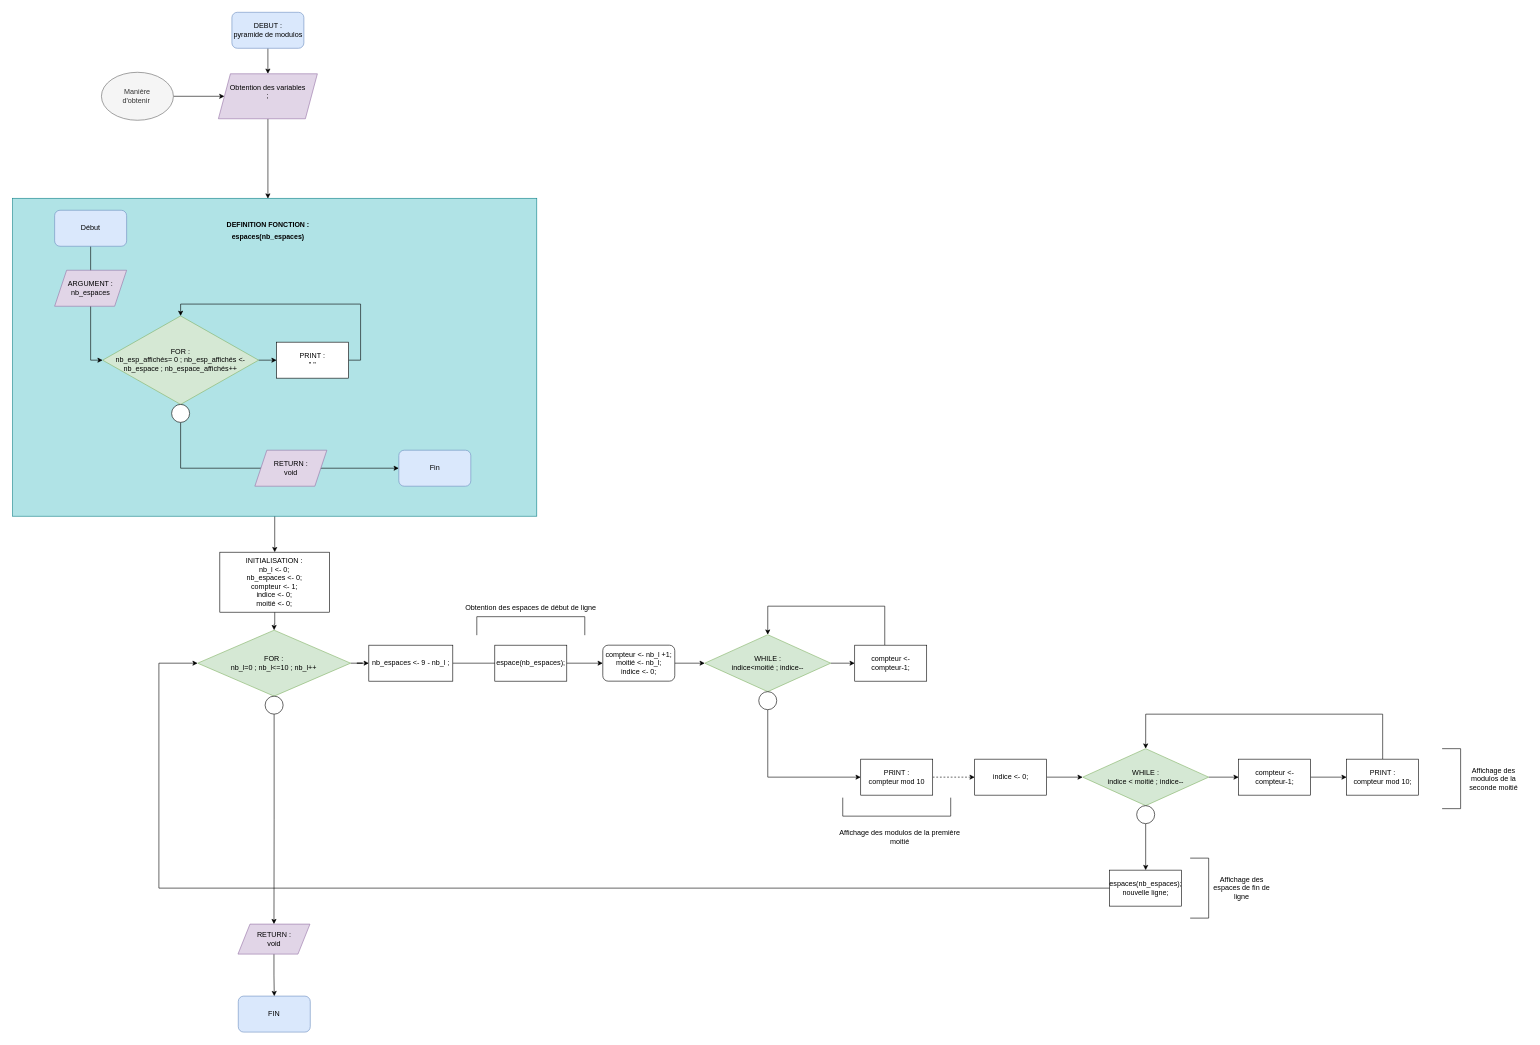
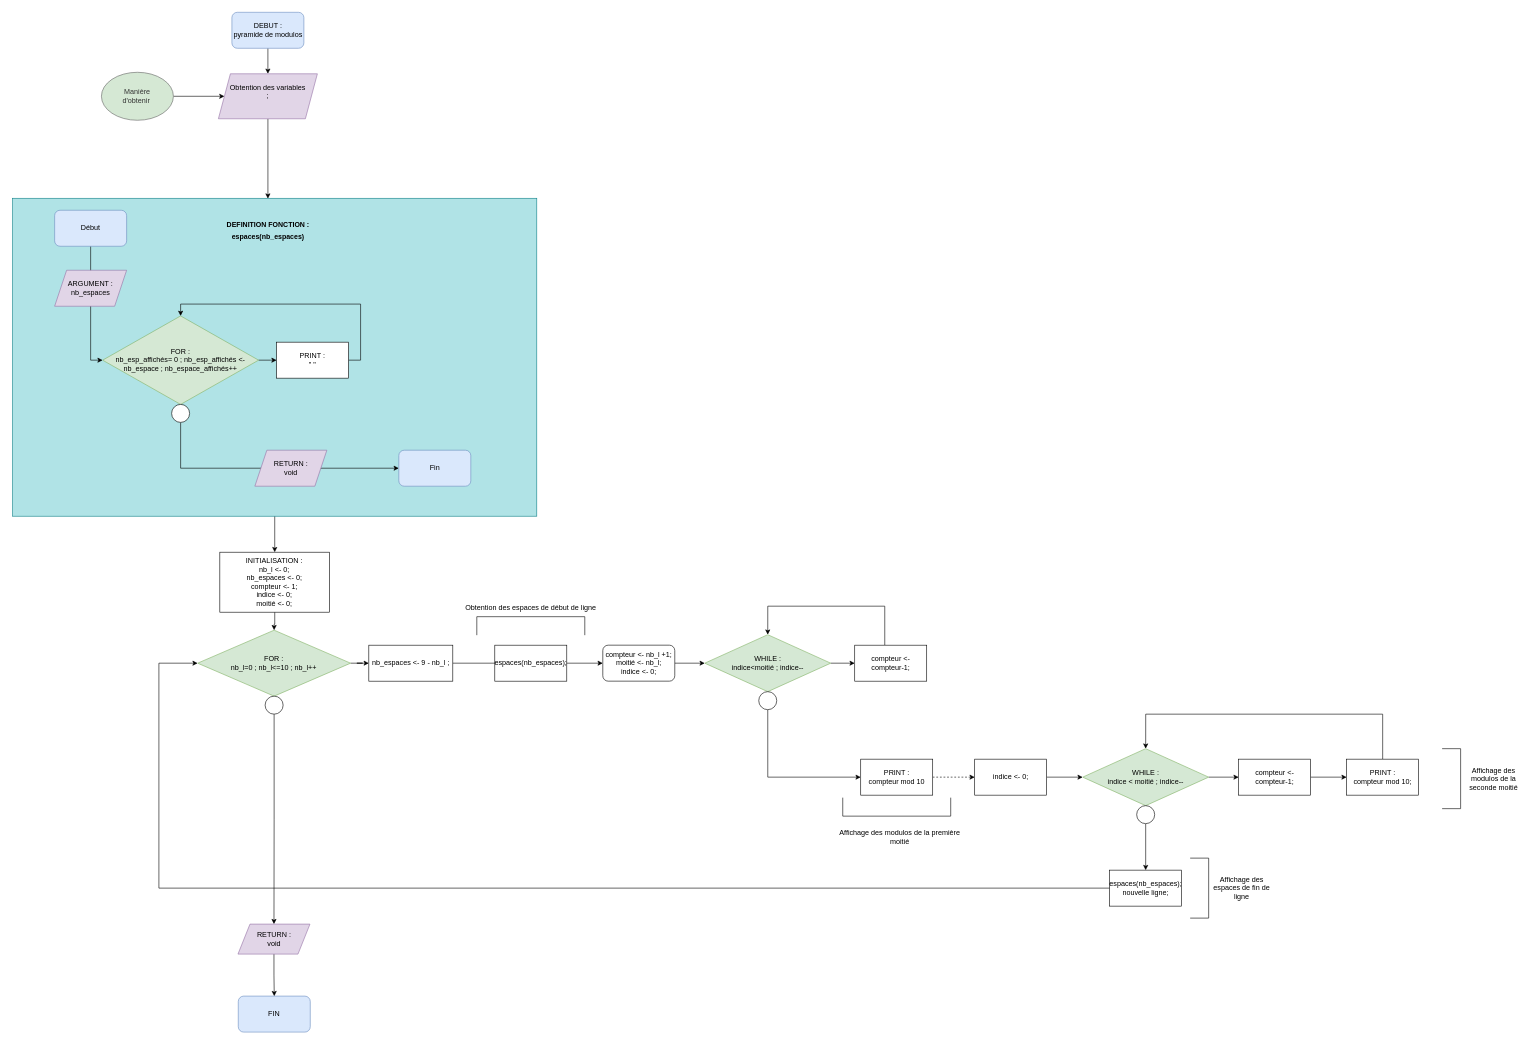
  <mxCell id="0" />
  <mxCell id="1" parent="0" />
  <mxCell id="2" style="edgeStyle=orthogonalEdgeStyle;rounded=0;orthogonalLoop=1;jettySize=auto;html=1;entryX=0.5;entryY=0;entryDx=0;entryDy=0;" edge="1" parent="1" source="3" target="7"><mxGeometry relative="1" as="geometry"><mxPoint x="448" y="130" as="targetPoint" /></mxGeometry></mxCell>
  <mxCell id="3" value="DEBUT :&lt;br&gt;pyramide de modulos" style="rounded=1;whiteSpace=wrap;html=1;fillColor=#dae8fc;strokeColor=#6c8ebf;" vertex="1" parent="1"><mxGeometry x="385.5" y="20" width="120" height="60" as="geometry" /></mxCell>
  <mxCell id="4" style="edgeStyle=orthogonalEdgeStyle;rounded=0;orthogonalLoop=1;jettySize=auto;html=1;" edge="1" parent="1" source="5" target="7"><mxGeometry relative="1" as="geometry" /></mxCell>
- <mxCell id="5" value="Manière &lt;br&gt;d'obtenir&amp;nbsp;" style="ellipse;whiteSpace=wrap;html=1;fillColor=#f5f5f5;strokeColor=#666666;fontColor=#333333;" vertex="1" parent="1"><mxGeometry x="168" y="120" width="120" height="80" as="geometry" /></mxCell>
+ <mxCell id="5" value="Manière &lt;br&gt;d'obtenir&amp;nbsp;" style="ellipse;whiteSpace=wrap;html=1;fillColor=#d5e8d4;strokeColor=#666666;fontColor=#333333;" vertex="1" parent="1"><mxGeometry x="168" y="120" width="120" height="80" as="geometry" /></mxCell>
  <mxCell id="6" style="edgeStyle=orthogonalEdgeStyle;rounded=0;orthogonalLoop=1;jettySize=auto;html=1;entryX=0.487;entryY=0.001;entryDx=0;entryDy=0;entryPerimeter=0;" edge="1" parent="1" source="7" target="16"><mxGeometry relative="1" as="geometry" /></mxCell>
  <mxCell id="7" value="&lt;span style=&quot;color: rgb(0 , 0 , 0) ; font-family: &amp;#34;helvetica&amp;#34; ; font-size: 12px ; font-style: normal ; font-weight: 400 ; letter-spacing: normal ; text-align: center ; text-indent: 0px ; text-transform: none ; word-spacing: 0px ; display: inline ; float: none&quot;&gt;Obtention des variables&lt;br&gt;;&lt;br&gt;&lt;br&gt;&lt;/span&gt;" style="shape=parallelogram;perimeter=parallelogramPerimeter;whiteSpace=wrap;html=1;fixedSize=1;fillColor=#e1d5e7;strokeColor=#9673a6;" vertex="1" parent="1"><mxGeometry x="363" y="122.5" width="165" height="75" as="geometry" /></mxCell>
  <mxCell id="8" style="edgeStyle=orthogonalEdgeStyle;rounded=0;orthogonalLoop=1;jettySize=auto;html=1;" edge="1" parent="1" source="9" target="32"><mxGeometry relative="1" as="geometry"><mxPoint x="673.75" y="1105" as="targetPoint" /></mxGeometry></mxCell>
  <mxCell id="9" value="FOR :&lt;br&gt;nb_l=0 ; nb_l&amp;lt;=10 ; nb_l++" style="rhombus;whiteSpace=wrap;html=1;fillColor=#d5e8d4;strokeColor=#82b366;" vertex="1" parent="1"><mxGeometry x="328.38" y="1050" width="255" height="110" as="geometry" /></mxCell>
  <mxCell id="10" style="edgeStyle=orthogonalEdgeStyle;rounded=0;orthogonalLoop=1;jettySize=auto;html=1;entryX=0.5;entryY=0;entryDx=0;entryDy=0;" edge="1" parent="1" source="11" target="14"><mxGeometry relative="1" as="geometry" /></mxCell>
  <mxCell id="11" value="" style="ellipse;whiteSpace=wrap;html=1;aspect=fixed;rounded=0;" vertex="1" parent="1"><mxGeometry x="440.88" y="1160" width="30" height="30" as="geometry" /></mxCell>
  <mxCell id="12" value="FIN" style="rounded=1;whiteSpace=wrap;html=1;fillColor=#dae8fc;strokeColor=#6c8ebf;" vertex="1" parent="1"><mxGeometry x="396.13" y="1660" width="120" height="60" as="geometry" /></mxCell>
  <mxCell id="13" style="edgeStyle=orthogonalEdgeStyle;rounded=0;orthogonalLoop=1;jettySize=auto;html=1;entryX=0.5;entryY=0;entryDx=0;entryDy=0;" edge="1" parent="1" source="14" target="12"><mxGeometry relative="1" as="geometry" /></mxCell>
  <mxCell id="14" value="RETURN :&lt;br&gt;void" style="shape=parallelogram;perimeter=parallelogramPerimeter;whiteSpace=wrap;html=1;fixedSize=1;rounded=0;fillColor=#e1d5e7;strokeColor=#9673a6;" vertex="1" parent="1"><mxGeometry x="395.63" y="1540" width="120" height="50" as="geometry" /></mxCell>
  <mxCell id="15" style="edgeStyle=orthogonalEdgeStyle;rounded=0;orthogonalLoop=1;jettySize=auto;html=1;" edge="1" parent="1" source="16" target="18"><mxGeometry relative="1" as="geometry" /></mxCell>
  <mxCell id="16" value="" style="rounded=0;whiteSpace=wrap;html=1;fillColor=#b0e3e6;strokeColor=#0e8088;" vertex="1" parent="1"><mxGeometry x="20" y="330" width="873.75" height="530" as="geometry" /></mxCell>
  <mxCell id="17" style="edgeStyle=orthogonalEdgeStyle;rounded=0;orthogonalLoop=1;jettySize=auto;html=1;entryX=0.5;entryY=0;entryDx=0;entryDy=0;" edge="1" parent="1" source="18" target="9"><mxGeometry relative="1" as="geometry" /></mxCell>
  <mxCell id="18" value="INITIALISATION :&lt;br&gt;nb_l &amp;lt;- 0;&lt;br&gt;nb_espaces &amp;lt;- 0;&lt;br&gt;compteur &amp;lt;- 1;&lt;br&gt;indice &amp;lt;- 0;&lt;br&gt;moitié &amp;lt;- 0;" style="rounded=0;whiteSpace=wrap;html=1;" vertex="1" parent="1"><mxGeometry x="365.38" y="920" width="183" height="100" as="geometry" /></mxCell>
  <mxCell id="19" style="edgeStyle=orthogonalEdgeStyle;rounded=0;orthogonalLoop=1;jettySize=auto;html=1;" edge="1" parent="1" source="20" target="22"><mxGeometry relative="1" as="geometry"><mxPoint x="520" y="599.88" as="targetPoint" /></mxGeometry></mxCell>
  <mxCell id="20" value="FOR :&lt;br&gt;nb_esp_affichés= 0 ; nb_esp_affichés &amp;lt;- nb_espace ; nb_espace_affichés++" style="rhombus;whiteSpace=wrap;html=1;fillColor=#d5e8d4;strokeColor=#82b366;" vertex="1" parent="1"><mxGeometry x="170" y="526.13" width="260" height="147.5" as="geometry" /></mxCell>
  <mxCell id="21" style="edgeStyle=orthogonalEdgeStyle;rounded=0;orthogonalLoop=1;jettySize=auto;html=1;exitX=1;exitY=0.5;exitDx=0;exitDy=0;entryX=0.5;entryY=0;entryDx=0;entryDy=0;" edge="1" parent="1" source="22" target="20"><mxGeometry relative="1" as="geometry"><mxPoint x="700" y="802.38" as="targetPoint" /><Array as="points"><mxPoint x="600" y="600.38" /><mxPoint x="600" y="506.38" /><mxPoint x="300" y="506.38" /></Array></mxGeometry></mxCell>
  <mxCell id="22" value="PRINT :&lt;br&gt;&quot; &quot;" style="rounded=0;whiteSpace=wrap;html=1;" vertex="1" parent="1"><mxGeometry x="460" y="569.88" width="120" height="60" as="geometry" /></mxCell>
  <mxCell id="23" style="edgeStyle=orthogonalEdgeStyle;rounded=0;orthogonalLoop=1;jettySize=auto;html=1;entryX=0;entryY=0.5;entryDx=0;entryDy=0;" edge="1" parent="1" source="24" target="28"><mxGeometry relative="1" as="geometry"><Array as="points"><mxPoint x="300" y="780" /></Array></mxGeometry></mxCell>
  <mxCell id="24" value="" style="ellipse;whiteSpace=wrap;html=1;aspect=fixed;" vertex="1" parent="1"><mxGeometry x="285" y="673.63" width="30" height="30" as="geometry" /></mxCell>
  <mxCell id="25" value="&lt;h3&gt;&lt;sub style=&quot;line-height: 11.7px&quot;&gt;DEFINITION FONCTION :&lt;br&gt;espaces(nb_espaces)&lt;/sub&gt;&lt;/h3&gt;" style="text;html=1;strokeColor=none;fillColor=none;align=center;verticalAlign=middle;whiteSpace=wrap;rounded=0;" vertex="1" parent="1"><mxGeometry x="355.5" y="350" width="180" height="60" as="geometry" /></mxCell>
  <mxCell id="26" style="edgeStyle=orthogonalEdgeStyle;rounded=0;orthogonalLoop=1;jettySize=auto;html=1;entryX=0;entryY=0.5;entryDx=0;entryDy=0;" edge="1" parent="1" source="27" target="20"><mxGeometry relative="1" as="geometry" /></mxCell>
  <mxCell id="27" value="Début" style="rounded=1;whiteSpace=wrap;html=1;fillColor=#dae8fc;strokeColor=#6c8ebf;" vertex="1" parent="1"><mxGeometry x="90" y="350" width="120" height="60" as="geometry" /></mxCell>
  <mxCell id="28" value="Fin" style="rounded=1;whiteSpace=wrap;html=1;fillColor=#dae8fc;strokeColor=#6c8ebf;" vertex="1" parent="1"><mxGeometry x="663.75" y="750" width="120" height="60" as="geometry" /></mxCell>
  <mxCell id="29" value="ARGUMENT :&lt;br&gt;nb_espaces" style="shape=parallelogram;perimeter=parallelogramPerimeter;whiteSpace=wrap;html=1;fixedSize=1;fillColor=#e1d5e7;strokeColor=#9673a6;" vertex="1" parent="1"><mxGeometry x="90" y="450" width="120" height="60" as="geometry" /></mxCell>
  <mxCell id="30" value="RETURN :&lt;br&gt;void" style="shape=parallelogram;perimeter=parallelogramPerimeter;whiteSpace=wrap;html=1;fixedSize=1;fillColor=#e1d5e7;strokeColor=#9673a6;" vertex="1" parent="1"><mxGeometry x="423.75" y="750" width="120" height="60" as="geometry" /></mxCell>
  <mxCell id="31" style="edgeStyle=orthogonalEdgeStyle;rounded=0;orthogonalLoop=1;jettySize=auto;html=1;" edge="1" parent="1" source="32" target="34"><mxGeometry relative="1" as="geometry"><mxPoint x="803.75" y="1105" as="targetPoint" /></mxGeometry></mxCell>
  <mxCell id="32" value="nb_espaces &amp;lt;- 9 - nb_l ;" style="rounded=0;whiteSpace=wrap;html=1;" vertex="1" parent="1"><mxGeometry x="613.75" y="1075" width="140" height="60" as="geometry" /></mxCell>
  <mxCell id="33" style="edgeStyle=orthogonalEdgeStyle;rounded=0;orthogonalLoop=1;jettySize=auto;html=1;" edge="1" parent="1" source="34" target="36"><mxGeometry relative="1" as="geometry"><mxPoint x="1213.75" y="1105" as="targetPoint" /></mxGeometry></mxCell>
  <mxCell id="34" value="compteur &amp;lt;- nb_l +1;&lt;br&gt;moitié &amp;lt;- nb_l;&lt;br&gt;indice &amp;lt;- 0;" style="whiteSpace=wrap;html=1;rounded=1;" vertex="1" parent="1"><mxGeometry x="1003.75" y="1075" width="120" height="60" as="geometry" /></mxCell>
  <mxCell id="35" style="edgeStyle=orthogonalEdgeStyle;rounded=0;orthogonalLoop=1;jettySize=auto;html=1;" edge="1" parent="1" source="36" target="38"><mxGeometry relative="1" as="geometry"><mxPoint x="1483.75" y="1105" as="targetPoint" /></mxGeometry></mxCell>
  <mxCell id="36" value="WHILE :&lt;br&gt;indice&amp;lt;moitié ; indice--" style="rhombus;whiteSpace=wrap;html=1;fillColor=#d5e8d4;strokeColor=#82b366;" vertex="1" parent="1"><mxGeometry x="1173.75" y="1057.5" width="210" height="95" as="geometry" /></mxCell>
  <mxCell id="37" style="edgeStyle=orthogonalEdgeStyle;rounded=0;orthogonalLoop=1;jettySize=auto;html=1;entryX=0.5;entryY=0;entryDx=0;entryDy=0;" edge="1" parent="1" source="38" target="36"><mxGeometry relative="1" as="geometry"><Array as="points"><mxPoint x="1473.75" y="1010" /><mxPoint x="1278.75" y="1010" /></Array></mxGeometry></mxCell>
  <mxCell id="38" value="compteur &amp;lt;- compteur-1;&lt;br&gt;" style="rounded=0;whiteSpace=wrap;html=1;" vertex="1" parent="1"><mxGeometry x="1423.75" y="1075" width="120" height="60" as="geometry" /></mxCell>
  <mxCell id="39" style="edgeStyle=orthogonalEdgeStyle;rounded=0;orthogonalLoop=1;jettySize=auto;html=1;dashed=1;" edge="1" parent="1" source="40" target="49"><mxGeometry relative="1" as="geometry"><mxPoint x="1653.75" y="1295" as="targetPoint" /></mxGeometry></mxCell>
  <mxCell id="40" value="PRINT :&lt;br&gt;compteur mod 10" style="rounded=0;whiteSpace=wrap;html=1;" vertex="1" parent="1"><mxGeometry x="1433.75" y="1265" width="120" height="60" as="geometry" /></mxCell>
- <mxCell id="41" value="espace(nb_espaces);" style="rounded=0;whiteSpace=wrap;html=1;" vertex="1" parent="1"><mxGeometry x="823.75" y="1075" width="120" height="60" as="geometry" /></mxCell>
+ <mxCell id="41" value="espaces(nb_espaces);" style="rounded=0;whiteSpace=wrap;html=1;" vertex="1" parent="1"><mxGeometry x="823.75" y="1075" width="120" height="60" as="geometry" /></mxCell>
  <mxCell id="42" value="" style="shape=partialRectangle;whiteSpace=wrap;html=1;bottom=1;right=1;left=1;top=0;fillColor=none;routingCenterX=-0.5;direction=west;" vertex="1" parent="1"><mxGeometry x="793.75" y="1027.5" width="180" height="30" as="geometry" /></mxCell>
  <mxCell id="43" value="Obtention des espaces de début de ligne" style="text;html=1;strokeColor=none;fillColor=none;align=center;verticalAlign=middle;whiteSpace=wrap;rounded=0;" vertex="1" parent="1"><mxGeometry x="768.75" y="997.5" width="230" height="30" as="geometry" /></mxCell>
  <mxCell id="44" value="" style="shape=partialRectangle;whiteSpace=wrap;html=1;bottom=1;right=1;left=1;top=0;fillColor=none;routingCenterX=-0.5;direction=east;" vertex="1" parent="1"><mxGeometry x="1403.75" y="1330" width="180" height="30" as="geometry" /></mxCell>
  <mxCell id="45" value="Affichage des modulos de la première moitié" style="text;html=1;strokeColor=none;fillColor=none;align=center;verticalAlign=middle;whiteSpace=wrap;rounded=0;" vertex="1" parent="1"><mxGeometry x="1383.75" y="1380" width="230" height="30" as="geometry" /></mxCell>
  <mxCell id="46" style="edgeStyle=orthogonalEdgeStyle;rounded=0;orthogonalLoop=1;jettySize=auto;html=1;entryX=0;entryY=0.5;entryDx=0;entryDy=0;" edge="1" parent="1" source="47" target="40"><mxGeometry relative="1" as="geometry"><Array as="points"><mxPoint x="1278.75" y="1295" /></Array></mxGeometry></mxCell>
  <mxCell id="47" value="" style="ellipse;whiteSpace=wrap;html=1;aspect=fixed;rounded=0;" vertex="1" parent="1"><mxGeometry x="1263.75" y="1152.5" width="30" height="30" as="geometry" /></mxCell>
  <mxCell id="48" style="edgeStyle=orthogonalEdgeStyle;rounded=0;orthogonalLoop=1;jettySize=auto;html=1;" edge="1" parent="1" source="49" target="51"><mxGeometry relative="1" as="geometry"><mxPoint x="1873.75" y="1295" as="targetPoint" /></mxGeometry></mxCell>
  <mxCell id="49" value="indice &amp;lt;- 0;" style="rounded=0;whiteSpace=wrap;html=1;" vertex="1" parent="1"><mxGeometry x="1623.75" y="1265" width="120" height="60" as="geometry" /></mxCell>
  <mxCell id="50" style="edgeStyle=orthogonalEdgeStyle;rounded=0;orthogonalLoop=1;jettySize=auto;html=1;" edge="1" parent="1" source="51" target="53"><mxGeometry relative="1" as="geometry"><mxPoint x="2123.75" y="1295" as="targetPoint" /></mxGeometry></mxCell>
  <mxCell id="51" value="WHILE :&lt;br&gt;indice &amp;lt; moitié ; indice--" style="rhombus;whiteSpace=wrap;html=1;fillColor=#d5e8d4;strokeColor=#82b366;" vertex="1" parent="1"><mxGeometry x="1803.75" y="1247.5" width="210" height="95" as="geometry" /></mxCell>
  <mxCell id="52" style="edgeStyle=orthogonalEdgeStyle;rounded=0;orthogonalLoop=1;jettySize=auto;html=1;" edge="1" parent="1" source="53" target="55"><mxGeometry relative="1" as="geometry"><mxPoint x="2303.75" y="1295" as="targetPoint" /></mxGeometry></mxCell>
  <mxCell id="53" value="compteur &amp;lt;- compteur-1;" style="rounded=0;whiteSpace=wrap;html=1;" vertex="1" parent="1"><mxGeometry x="2063.75" y="1265" width="120" height="60" as="geometry" /></mxCell>
  <mxCell id="54" style="edgeStyle=orthogonalEdgeStyle;rounded=0;orthogonalLoop=1;jettySize=auto;html=1;entryX=0.5;entryY=0;entryDx=0;entryDy=0;" edge="1" parent="1" source="55" target="51"><mxGeometry relative="1" as="geometry"><Array as="points"><mxPoint x="2303.75" y="1190" /><mxPoint x="1908.75" y="1190" /></Array></mxGeometry></mxCell>
  <mxCell id="55" value="PRINT :&lt;br&gt;compteur mod 10;" style="rounded=0;whiteSpace=wrap;html=1;" vertex="1" parent="1"><mxGeometry x="2243.75" y="1265" width="120" height="60" as="geometry" /></mxCell>
  <mxCell id="56" style="edgeStyle=orthogonalEdgeStyle;rounded=0;orthogonalLoop=1;jettySize=auto;html=1;" edge="1" parent="1" source="57" target="61"><mxGeometry relative="1" as="geometry"><mxPoint x="1908.75" y="1480" as="targetPoint" /></mxGeometry></mxCell>
  <mxCell id="57" value="" style="ellipse;whiteSpace=wrap;html=1;aspect=fixed;" vertex="1" parent="1"><mxGeometry x="1893.75" y="1342.5" width="30" height="30" as="geometry" /></mxCell>
  <mxCell id="58" value="" style="shape=partialRectangle;whiteSpace=wrap;html=1;bottom=1;right=1;left=1;top=0;fillColor=none;routingCenterX=-0.5;direction=north;" vertex="1" parent="1"><mxGeometry x="2403.75" y="1247.5" width="30" height="100" as="geometry" /></mxCell>
  <mxCell id="59" value="Affichage des modulos de la seconde moitié" style="text;html=1;strokeColor=none;fillColor=none;align=center;verticalAlign=middle;whiteSpace=wrap;rounded=0;" vertex="1" parent="1"><mxGeometry x="2433.75" y="1252.5" width="110" height="90" as="geometry" /></mxCell>
  <mxCell id="60" style="edgeStyle=orthogonalEdgeStyle;rounded=0;orthogonalLoop=1;jettySize=auto;html=1;entryX=0;entryY=0.5;entryDx=0;entryDy=0;" edge="1" parent="1" source="61" target="9"><mxGeometry relative="1" as="geometry"><Array as="points"><mxPoint x="263.75" y="1480" /><mxPoint x="263.75" y="1105" /></Array></mxGeometry></mxCell>
  <mxCell id="61" value="espaces(nb_espaces);&lt;br&gt;nouvelle ligne;" style="rounded=0;whiteSpace=wrap;html=1;" vertex="1" parent="1"><mxGeometry x="1848.75" y="1450" width="120" height="60" as="geometry" /></mxCell>
  <mxCell id="62" value="" style="shape=partialRectangle;whiteSpace=wrap;html=1;bottom=1;right=1;left=1;top=0;fillColor=none;routingCenterX=-0.5;direction=north;" vertex="1" parent="1"><mxGeometry x="1983.75" y="1430" width="30" height="100" as="geometry" /></mxCell>
  <mxCell id="63" value="Affichage des espaces de fin de ligne" style="text;html=1;strokeColor=none;fillColor=none;align=center;verticalAlign=middle;whiteSpace=wrap;rounded=0;" vertex="1" parent="1"><mxGeometry x="2013.75" y="1435" width="110" height="90" as="geometry" /></mxCell>
